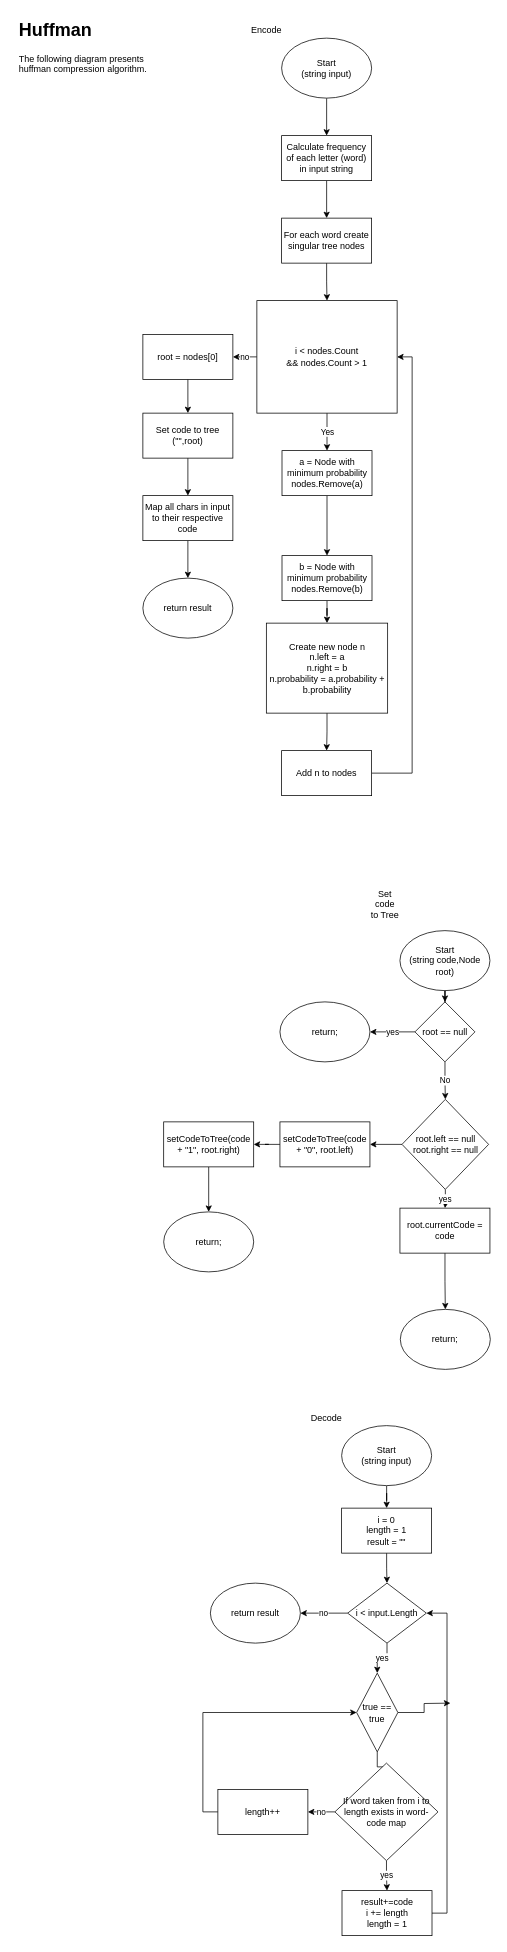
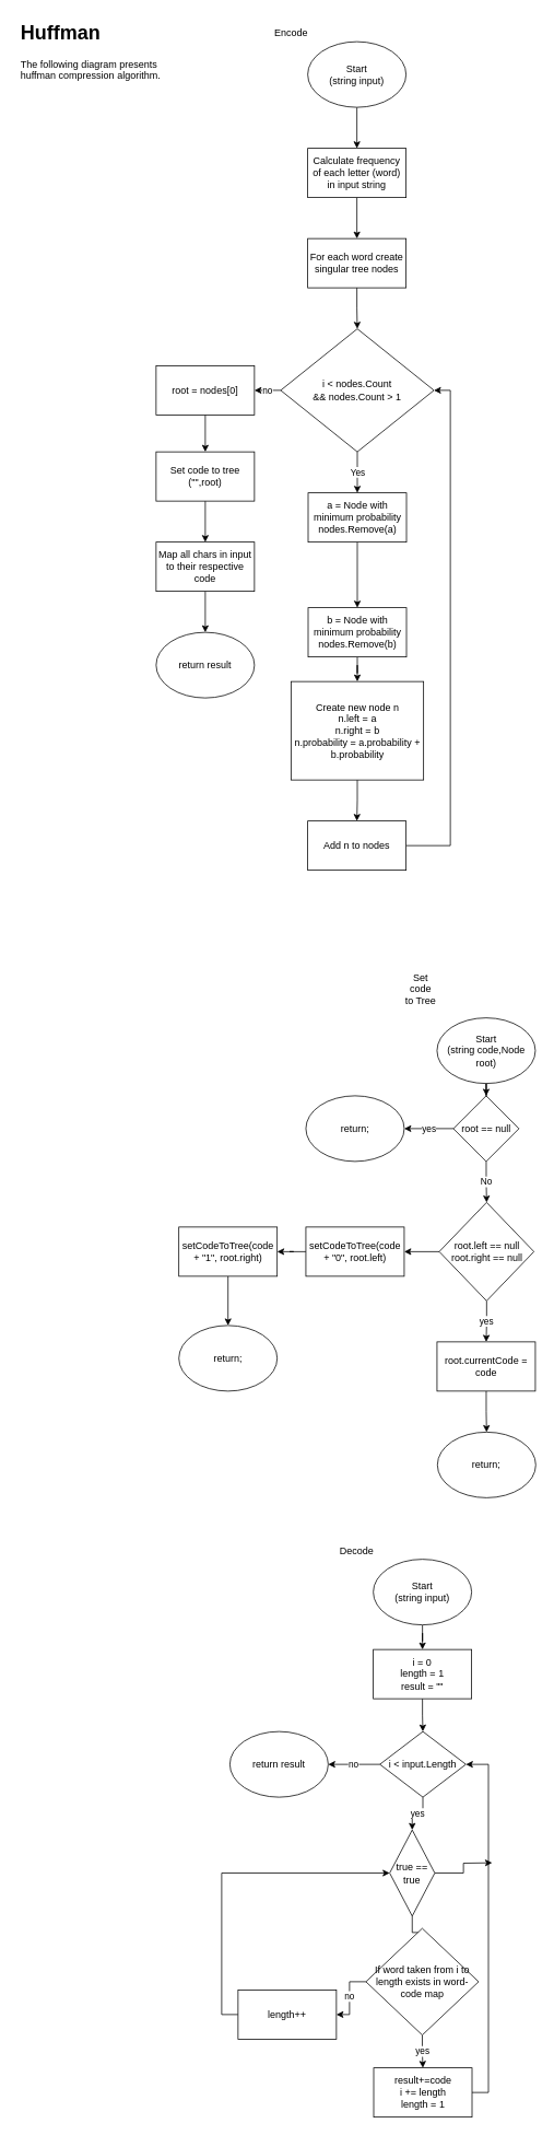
  <mxCell id="0" />
  <mxCell id="1" parent="0" />
  <mxCell id="2" value="&lt;h1&gt;Huffman&lt;/h1&gt;&lt;p&gt;The following diagram presents huffman compression algorithm.&lt;/p&gt;" style="text;html=1;strokeColor=none;fillColor=none;spacing=5;spacingTop=-20;whiteSpace=wrap;overflow=hidden;rounded=0;" vertex="1" parent="1"><mxGeometry x="20" y="20" width="190" height="120" as="geometry" /></mxCell>
  <mxCell id="3" value="" style="edgeStyle=orthogonalEdgeStyle;rounded=0;orthogonalLoop=1;jettySize=auto;html=1;" edge="1" parent="1" source="4" target="6"><mxGeometry relative="1" as="geometry" /></mxCell>
  <mxCell id="4" value="&lt;div&gt;Start&lt;/div&gt;&lt;div&gt;(string input)&lt;br&gt;&lt;/div&gt;" style="ellipse;whiteSpace=wrap;html=1;" vertex="1" parent="1"><mxGeometry x="375" y="50" width="120" height="80" as="geometry" /></mxCell>
  <mxCell id="5" value="" style="edgeStyle=orthogonalEdgeStyle;rounded=0;orthogonalLoop=1;jettySize=auto;html=1;" edge="1" parent="1" source="6" target="8"><mxGeometry relative="1" as="geometry" /></mxCell>
  <mxCell id="6" value="Calculate frequency of each letter (word) in input string" style="rounded=0;whiteSpace=wrap;html=1;" vertex="1" parent="1"><mxGeometry x="375" y="180" width="120" height="60" as="geometry" /></mxCell>
  <mxCell id="7" value="" style="edgeStyle=orthogonalEdgeStyle;rounded=0;orthogonalLoop=1;jettySize=auto;html=1;" edge="1" parent="1" source="8" target="11"><mxGeometry relative="1" as="geometry" /></mxCell>
  <mxCell id="8" value="For each word create singular tree nodes" style="rounded=0;whiteSpace=wrap;html=1;" vertex="1" parent="1"><mxGeometry x="375" y="290" width="120" height="60" as="geometry" /></mxCell>
  <mxCell id="9" value="Yes" style="edgeStyle=orthogonalEdgeStyle;rounded=0;orthogonalLoop=1;jettySize=auto;html=1;" edge="1" parent="1" source="11" target="13"><mxGeometry relative="1" as="geometry" /></mxCell>
  <mxCell id="10" value="no" style="edgeStyle=orthogonalEdgeStyle;rounded=0;orthogonalLoop=1;jettySize=auto;html=1;" edge="1" parent="1" source="11" target="21"><mxGeometry relative="1" as="geometry" /></mxCell>
- <mxCell id="11" value="i &amp;lt; nodes.Count&lt;br&gt;&amp;amp;&amp;amp; nodes.Count &amp;gt; 1" style="whiteSpace=wrap;html=1;rounded=0;" vertex="1" parent="1"><mxGeometry x="342" y="400" width="187" height="150" as="geometry" /></mxCell>
+ <mxCell id="11" value="i &amp;lt; nodes.Count&lt;br&gt;&amp;amp;&amp;amp; nodes.Count &amp;gt; 1" style="rhombus;whiteSpace=wrap;html=1;" vertex="1" parent="1"><mxGeometry x="342" y="400" width="187" height="150" as="geometry" /></mxCell>
  <mxCell id="12" value="" style="edgeStyle=orthogonalEdgeStyle;rounded=0;orthogonalLoop=1;jettySize=auto;html=1;" edge="1" parent="1" source="13" target="15"><mxGeometry relative="1" as="geometry" /></mxCell>
  <mxCell id="13" value="&lt;div&gt;a = Node with minimum probability&lt;/div&gt;&lt;div&gt;nodes.Remove(a)&lt;br&gt;&lt;/div&gt;" style="rounded=0;whiteSpace=wrap;html=1;" vertex="1" parent="1"><mxGeometry x="375.5" y="600" width="120" height="60" as="geometry" /></mxCell>
  <mxCell id="14" value="" style="edgeStyle=orthogonalEdgeStyle;rounded=0;orthogonalLoop=1;jettySize=auto;html=1;" edge="1" parent="1" source="15" target="17"><mxGeometry relative="1" as="geometry" /></mxCell>
  <mxCell id="15" value="&lt;div&gt;b = Node with minimum probability&lt;/div&gt;&lt;div&gt;nodes.Remove(b)&lt;br&gt;&lt;/div&gt;" style="rounded=0;whiteSpace=wrap;html=1;" vertex="1" parent="1"><mxGeometry x="375.5" y="740" width="120" height="60" as="geometry" /></mxCell>
  <mxCell id="16" value="" style="edgeStyle=orthogonalEdgeStyle;rounded=0;orthogonalLoop=1;jettySize=auto;html=1;" edge="1" parent="1" source="17" target="19"><mxGeometry relative="1" as="geometry" /></mxCell>
  <mxCell id="17" value="&lt;div&gt;Create new node n&lt;/div&gt;&lt;div&gt;n.left = a&lt;/div&gt;&lt;div&gt;n.right = b&lt;/div&gt;&lt;div&gt;n.probability = a.probability + b.probability&lt;br&gt;&lt;/div&gt;" style="rounded=0;whiteSpace=wrap;html=1;" vertex="1" parent="1"><mxGeometry x="354.63" y="830" width="161.75" height="120" as="geometry" /></mxCell>
  <mxCell id="18" style="edgeStyle=orthogonalEdgeStyle;rounded=0;orthogonalLoop=1;jettySize=auto;html=1;exitX=1;exitY=0.5;exitDx=0;exitDy=0;entryX=1;entryY=0.5;entryDx=0;entryDy=0;" edge="1" parent="1" source="19" target="11"><mxGeometry relative="1" as="geometry" /></mxCell>
  <mxCell id="19" value="&lt;div&gt;Add n to nodes&lt;/div&gt;" style="rounded=0;whiteSpace=wrap;html=1;" vertex="1" parent="1"><mxGeometry x="375" y="1000" width="120" height="60" as="geometry" /></mxCell>
  <mxCell id="20" value="" style="edgeStyle=orthogonalEdgeStyle;rounded=0;orthogonalLoop=1;jettySize=auto;html=1;" edge="1" parent="1" source="21" target="23"><mxGeometry relative="1" as="geometry" /></mxCell>
  <mxCell id="21" value="root = nodes[0]" style="rounded=0;whiteSpace=wrap;html=1;" vertex="1" parent="1"><mxGeometry x="190" y="445" width="120" height="60" as="geometry" /></mxCell>
  <mxCell id="22" value="" style="edgeStyle=orthogonalEdgeStyle;rounded=0;orthogonalLoop=1;jettySize=auto;html=1;" edge="1" parent="1" source="23" target="25"><mxGeometry relative="1" as="geometry" /></mxCell>
  <mxCell id="23" value="&lt;div&gt;Set code to tree&lt;/div&gt;&lt;div&gt;(&quot;&quot;,root)&lt;br&gt;&lt;/div&gt;" style="rounded=0;whiteSpace=wrap;html=1;" vertex="1" parent="1"><mxGeometry x="190" y="550" width="120" height="60" as="geometry" /></mxCell>
  <mxCell id="24" value="" style="edgeStyle=orthogonalEdgeStyle;rounded=0;orthogonalLoop=1;jettySize=auto;html=1;" edge="1" parent="1" source="25" target="26"><mxGeometry relative="1" as="geometry" /></mxCell>
  <mxCell id="25" value="&lt;div&gt;Map all chars in input&lt;/div&gt;&lt;div&gt;to their respective code&lt;br&gt;&lt;/div&gt;" style="rounded=0;whiteSpace=wrap;html=1;" vertex="1" parent="1"><mxGeometry x="190" y="660" width="120" height="60" as="geometry" /></mxCell>
  <mxCell id="26" value="return result" style="ellipse;whiteSpace=wrap;html=1;" vertex="1" parent="1"><mxGeometry x="190" y="770" width="120" height="80" as="geometry" /></mxCell>
  <mxCell id="27" value="Set code to Tree" style="text;html=1;strokeColor=none;fillColor=none;align=center;verticalAlign=middle;whiteSpace=wrap;rounded=0;" vertex="1" parent="1"><mxGeometry x="492.76" y="1195" width="40" height="20" as="geometry" /></mxCell>
  <mxCell id="28" value="Encode" style="text;html=1;strokeColor=none;fillColor=none;align=center;verticalAlign=middle;whiteSpace=wrap;rounded=0;" vertex="1" parent="1"><mxGeometry x="335" y="30" width="40" height="20" as="geometry" /></mxCell>
  <mxCell id="29" value="" style="edgeStyle=orthogonalEdgeStyle;rounded=0;orthogonalLoop=1;jettySize=auto;html=1;" edge="1" parent="1" source="30" target="33"><mxGeometry relative="1" as="geometry" /></mxCell>
  <mxCell id="30" value="&lt;div&gt;Start&lt;/div&gt;&lt;div&gt;(string code,Node root)&lt;br&gt;&lt;/div&gt;" style="ellipse;whiteSpace=wrap;html=1;" vertex="1" parent="1"><mxGeometry x="532.76" y="1240" width="120" height="80" as="geometry" /></mxCell>
  <mxCell id="31" value="yes" style="edgeStyle=orthogonalEdgeStyle;rounded=0;orthogonalLoop=1;jettySize=auto;html=1;" edge="1" parent="1" source="33" target="34"><mxGeometry relative="1" as="geometry" /></mxCell>
  <mxCell id="32" value="No" style="edgeStyle=orthogonalEdgeStyle;rounded=0;orthogonalLoop=1;jettySize=auto;html=1;" edge="1" parent="1" source="33" target="37"><mxGeometry relative="1" as="geometry" /></mxCell>
  <mxCell id="33" value="root == null" style="rhombus;whiteSpace=wrap;html=1;" vertex="1" parent="1"><mxGeometry x="552.76" y="1335" width="80" height="80" as="geometry" /></mxCell>
  <mxCell id="34" value="return;" style="ellipse;whiteSpace=wrap;html=1;" vertex="1" parent="1"><mxGeometry x="372.76" y="1335" width="120" height="80" as="geometry" /></mxCell>
  <mxCell id="35" value="yes" style="edgeStyle=orthogonalEdgeStyle;rounded=0;orthogonalLoop=1;jettySize=auto;html=1;" edge="1" parent="1" source="37" target="39"><mxGeometry relative="1" as="geometry" /></mxCell>
  <mxCell id="36" value="" style="edgeStyle=orthogonalEdgeStyle;rounded=0;orthogonalLoop=1;jettySize=auto;html=1;" edge="1" parent="1" source="37" target="42"><mxGeometry relative="1" as="geometry" /></mxCell>
  <mxCell id="37" value="&lt;div&gt;root.left == null&lt;/div&gt;&lt;div&gt;root.right == null&lt;br&gt;&lt;/div&gt;" style="rhombus;whiteSpace=wrap;html=1;" vertex="1" parent="1"><mxGeometry x="535.51" y="1465" width="115.5" height="120" as="geometry" /></mxCell>
  <mxCell id="38" value="" style="edgeStyle=orthogonalEdgeStyle;rounded=0;orthogonalLoop=1;jettySize=auto;html=1;" edge="1" parent="1" source="39" target="40"><mxGeometry relative="1" as="geometry" /></mxCell>
- <mxCell id="39" value="root.currentCode = code" style="rounded=0;whiteSpace=wrap;html=1;" vertex="1" parent="1"><mxGeometry x="532.76" y="1610" width="120" height="60" as="geometry" /></mxCell>
+ <mxCell id="39" value="root.currentCode = code" style="rounded=0;whiteSpace=wrap;html=1;" vertex="1" parent="1"><mxGeometry x="532.76" y="1635" width="120" height="60" as="geometry" /></mxCell>
  <mxCell id="40" value="return;" style="ellipse;whiteSpace=wrap;html=1;" vertex="1" parent="1"><mxGeometry x="533.26" y="1745" width="120" height="80" as="geometry" /></mxCell>
  <mxCell id="41" value="" style="edgeStyle=orthogonalEdgeStyle;rounded=0;orthogonalLoop=1;jettySize=auto;html=1;" edge="1" parent="1" source="42" target="44"><mxGeometry relative="1" as="geometry" /></mxCell>
  <mxCell id="42" value="setCodeToTree(code + &quot;0&quot;, root.left)" style="rounded=0;whiteSpace=wrap;html=1;" vertex="1" parent="1"><mxGeometry x="372.76" y="1495" width="120" height="60" as="geometry" /></mxCell>
  <mxCell id="43" value="" style="edgeStyle=orthogonalEdgeStyle;rounded=0;orthogonalLoop=1;jettySize=auto;html=1;" edge="1" parent="1" source="44" target="45"><mxGeometry relative="1" as="geometry" /></mxCell>
  <mxCell id="44" value="setCodeToTree(code + &quot;1&quot;, root.right)" style="rounded=0;whiteSpace=wrap;html=1;" vertex="1" parent="1"><mxGeometry x="217.76" y="1495" width="120" height="60" as="geometry" /></mxCell>
  <mxCell id="45" value="return;" style="ellipse;whiteSpace=wrap;html=1;" vertex="1" parent="1"><mxGeometry x="217.76" y="1615" width="120" height="80" as="geometry" /></mxCell>
  <mxCell id="46" value="" style="edgeStyle=orthogonalEdgeStyle;rounded=0;orthogonalLoop=1;jettySize=auto;html=1;" edge="1" source="47" target="50" parent="1"><mxGeometry relative="1" as="geometry" /></mxCell>
  <mxCell id="47" value="&lt;div&gt;Start&lt;/div&gt;&lt;div&gt;(string input)&lt;br&gt;&lt;/div&gt;" style="ellipse;whiteSpace=wrap;html=1;" vertex="1" parent="1"><mxGeometry x="455" y="1900" width="120" height="80" as="geometry" /></mxCell>
  <mxCell id="48" value="Decode" style="text;html=1;strokeColor=none;fillColor=none;align=center;verticalAlign=middle;whiteSpace=wrap;rounded=0;" vertex="1" parent="1"><mxGeometry x="415" y="1880" width="40" height="20" as="geometry" /></mxCell>
  <mxCell id="49" value="" style="edgeStyle=orthogonalEdgeStyle;rounded=0;orthogonalLoop=1;jettySize=auto;html=1;" edge="1" source="50" target="53" parent="1"><mxGeometry relative="1" as="geometry" /></mxCell>
  <mxCell id="50" value="&lt;div&gt;i = 0&lt;/div&gt;&lt;div&gt;length = 1&lt;/div&gt;&lt;div&gt;result = &quot;&quot;&lt;br&gt;&lt;/div&gt;" style="rounded=0;whiteSpace=wrap;html=1;" vertex="1" parent="1"><mxGeometry x="455" y="2010" width="120" height="60" as="geometry" /></mxCell>
  <mxCell id="51" value="yes" style="edgeStyle=orthogonalEdgeStyle;rounded=0;orthogonalLoop=1;jettySize=auto;html=1;" edge="1" source="53" target="56" parent="1"><mxGeometry relative="1" as="geometry" /></mxCell>
  <mxCell id="52" value="no" style="edgeStyle=orthogonalEdgeStyle;rounded=0;orthogonalLoop=1;jettySize=auto;html=1;" edge="1" source="53" target="64" parent="1"><mxGeometry relative="1" as="geometry" /></mxCell>
  <mxCell id="53" value="i &amp;lt; input.Length" style="rhombus;whiteSpace=wrap;html=1;" vertex="1" parent="1"><mxGeometry x="463" y="2110" width="105" height="80" as="geometry" /></mxCell>
  <mxCell id="54" value="yes" style="edgeStyle=orthogonalEdgeStyle;rounded=0;orthogonalLoop=1;jettySize=auto;html=1;" edge="1" source="56" target="59" parent="1"><mxGeometry relative="1" as="geometry" /></mxCell>
  <mxCell id="55" style="edgeStyle=orthogonalEdgeStyle;rounded=0;orthogonalLoop=1;jettySize=auto;html=1;exitX=1;exitY=0.5;exitDx=0;exitDy=0;" edge="1" source="56" parent="1"><mxGeometry relative="1" as="geometry"><mxPoint x="600" y="2270" as="targetPoint" /></mxGeometry></mxCell>
  <mxCell id="56" value="true == true" style="rhombus;whiteSpace=wrap;html=1;" vertex="1" parent="1"><mxGeometry x="475" y="2230" width="55" height="105" as="geometry" /></mxCell>
  <mxCell id="57" value="yes" style="edgeStyle=orthogonalEdgeStyle;rounded=0;orthogonalLoop=1;jettySize=auto;html=1;" edge="1" source="59" target="61" parent="1"><mxGeometry relative="1" as="geometry" /></mxCell>
  <mxCell id="58" value="no" style="edgeStyle=orthogonalEdgeStyle;rounded=0;orthogonalLoop=1;jettySize=auto;html=1;" edge="1" source="59" target="63" parent="1"><mxGeometry relative="1" as="geometry" /></mxCell>
  <mxCell id="59" value="If word taken from i to length exists in word-code map" style="rhombus;whiteSpace=wrap;html=1;" vertex="1" parent="1"><mxGeometry x="446" y="2350" width="137.5" height="130" as="geometry" /></mxCell>
  <mxCell id="60" style="edgeStyle=orthogonalEdgeStyle;rounded=0;orthogonalLoop=1;jettySize=auto;html=1;exitX=1;exitY=0.5;exitDx=0;exitDy=0;entryX=1;entryY=0.5;entryDx=0;entryDy=0;" edge="1" source="61" target="53" parent="1"><mxGeometry relative="1" as="geometry" /></mxCell>
  <mxCell id="61" value="&lt;div&gt;result+=code&lt;/div&gt;&lt;div&gt;i += length&lt;/div&gt;&lt;div&gt;length = 1&lt;/div&gt;" style="rounded=0;whiteSpace=wrap;html=1;" vertex="1" parent="1"><mxGeometry x="455.5" y="2520" width="120" height="60" as="geometry" /></mxCell>
  <mxCell id="62" style="edgeStyle=orthogonalEdgeStyle;rounded=0;orthogonalLoop=1;jettySize=auto;html=1;exitX=0;exitY=0.5;exitDx=0;exitDy=0;entryX=0;entryY=0.5;entryDx=0;entryDy=0;" edge="1" source="63" target="56" parent="1"><mxGeometry relative="1" as="geometry" /></mxCell>
- <mxCell id="63" value="length++" style="rounded=0;whiteSpace=wrap;html=1;" vertex="1" parent="1"><mxGeometry x="290" y="2385" width="120" height="60" as="geometry" /></mxCell>
+ <mxCell id="63" value="length++" style="rounded=0;whiteSpace=wrap;html=1;" vertex="1" parent="1"><mxGeometry x="290" y="2425" width="120" height="60" as="geometry" /></mxCell>
  <mxCell id="64" value="return result" style="ellipse;whiteSpace=wrap;html=1;" vertex="1" parent="1"><mxGeometry x="280" y="2110" width="120" height="80" as="geometry" /></mxCell>
